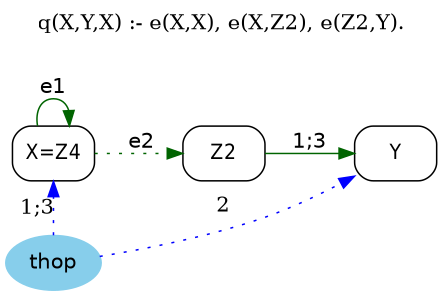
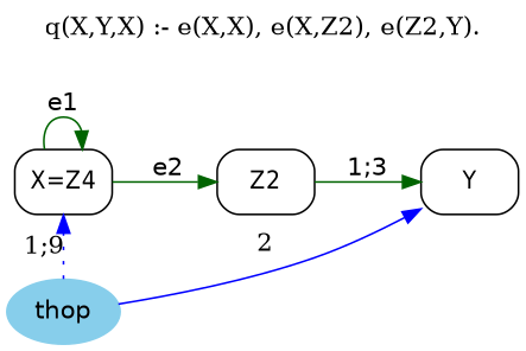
  digraph {
    label="q(X,Y,X) :- e(X,X), e(X,Z2), e(Z2,Y)."
    labelloc=t
    rankdir=LR
    node [fontname="Helvetica-Narrow" shape=box style=rounded]
    edge [color=darkgreen fontname=helvetica]
    n1 [height=0.5 label="X=Z4" width=0.75]
    Z2 [height=0.5 width=0.75]
    Y [height=0.5 width=0.75]
    thop [color=skyblue fillcolor=skyblue fontname=helvetica height=0.5 shape=oval style="filled,rounded" width=0.79437]
    n1 -> n1 [label=e1]
-   n1 -> Z2 [label=e2 style=dotted]
+   n1 -> Z2 [label=e2]
    Z2 -> Y [label="1;3"]
-   thop -> n1 [color=blue constraint=false label="1;3" style=dotted fontname=""]
-   thop -> Y [color=blue constraint=false label=2 style=dotted fontname=""]
+   thop -> n1 [color=blue constraint=false label="1;9" style=dotted fontname=""]
+   thop -> Y [color=blue constraint=false label=2 style=solid fontname=""]
  }
